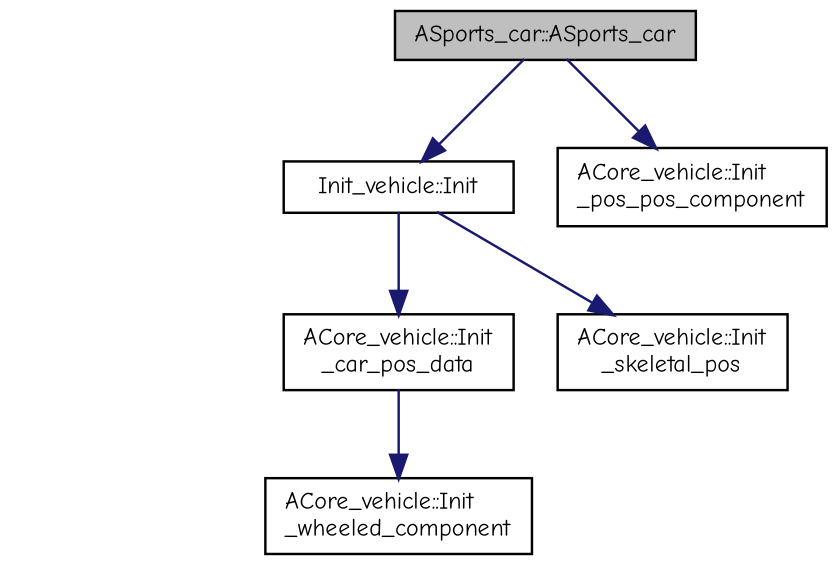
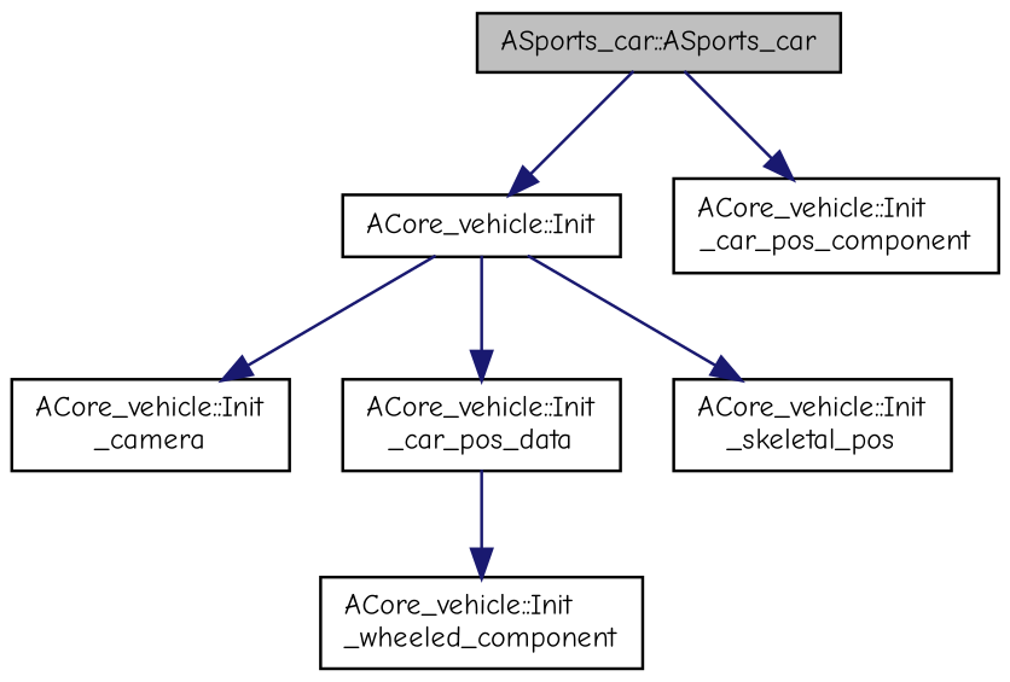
  digraph {
    fontname="Comic Neue"
    rankdir=TB
    node [color=black fillcolor=white fontname="Comic Neue" fontsize=10 shape=record style=filled]
    edge [color=midnightblue fontname="Comic Neue" fontsize=10 labelfontname=Helvetica labelfontsize=10 style=solid]
    n1 [fillcolor=grey75 fontcolor=black height=0.2 label="ASports_car::ASports_car" width=0.4]
-   n2 [height=0.2 label="Init_vehicle::Init" width=0.4]
-   n3 [height=0.2 label="ACore_vehicle::Init\l_pos_pos_component" width=0.4]
+   n2 [height=0.2 label="ACore_vehicle::Init" width=0.4]
+   n3 [height=0.2 label="ACore_vehicle::Init\l_car_pos_component" width=0.4]
+   n4 [height=0.2 label="ACore_vehicle::Init\l_camera" width=0.4]
    n5 [height=0.2 label="ACore_vehicle::Init\l_car_pos_data" width=0.4]
    n6 [height=0.2 label="ACore_vehicle::Init\l_skeletal_pos" width=0.4]
    n7 [height=0.2 label="ACore_vehicle::Init\l_wheeled_component" width=0.4]
    n1 -> n2
    n1 -> n3
+   n2 -> n4
    n2 -> n5
    n2 -> n6
    n5 -> n7
  }
